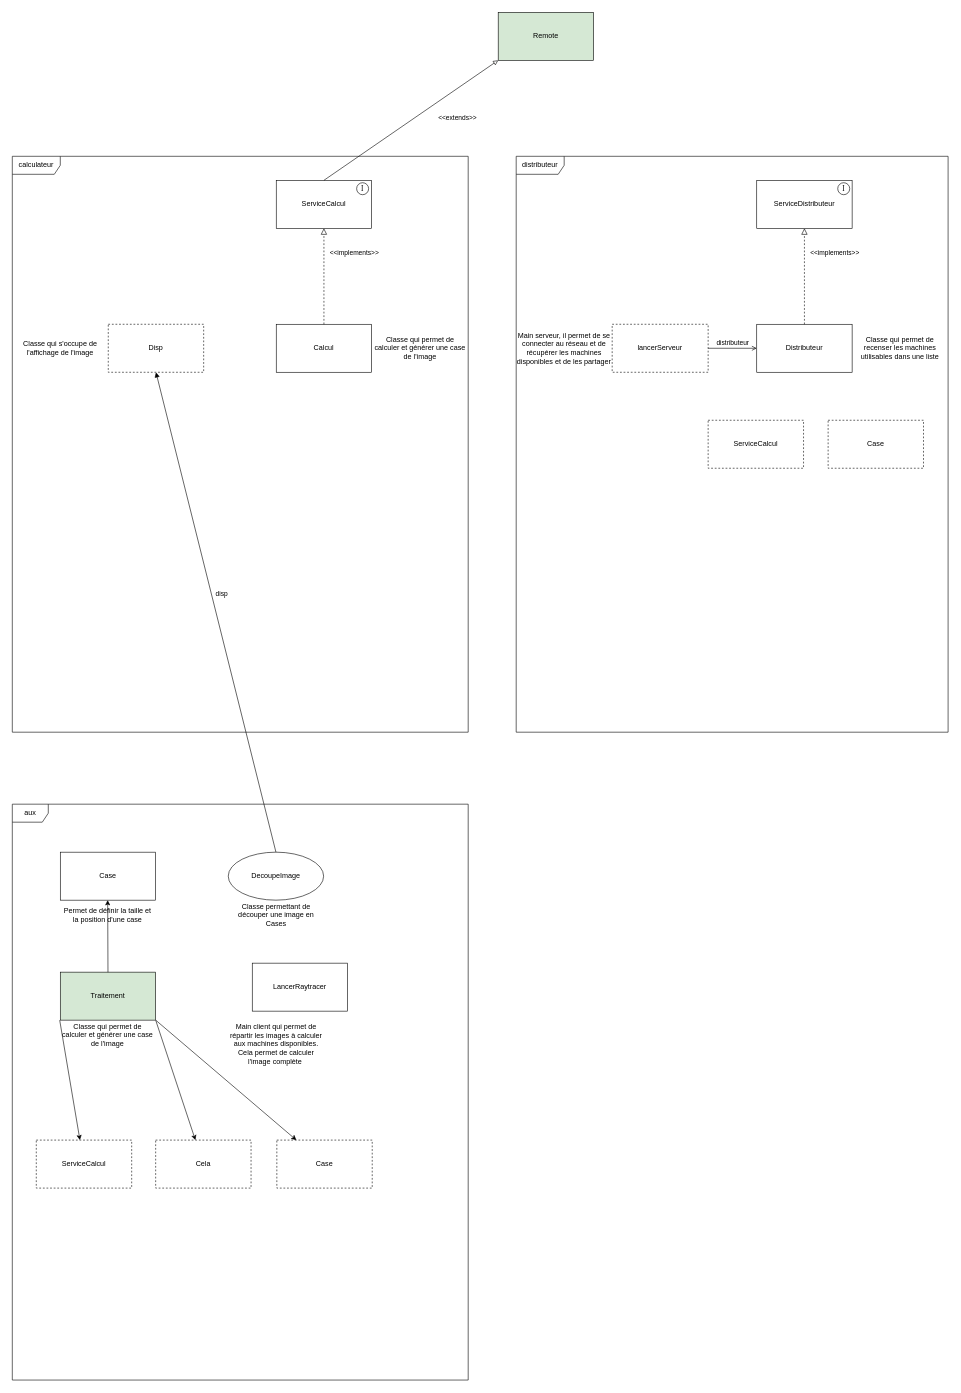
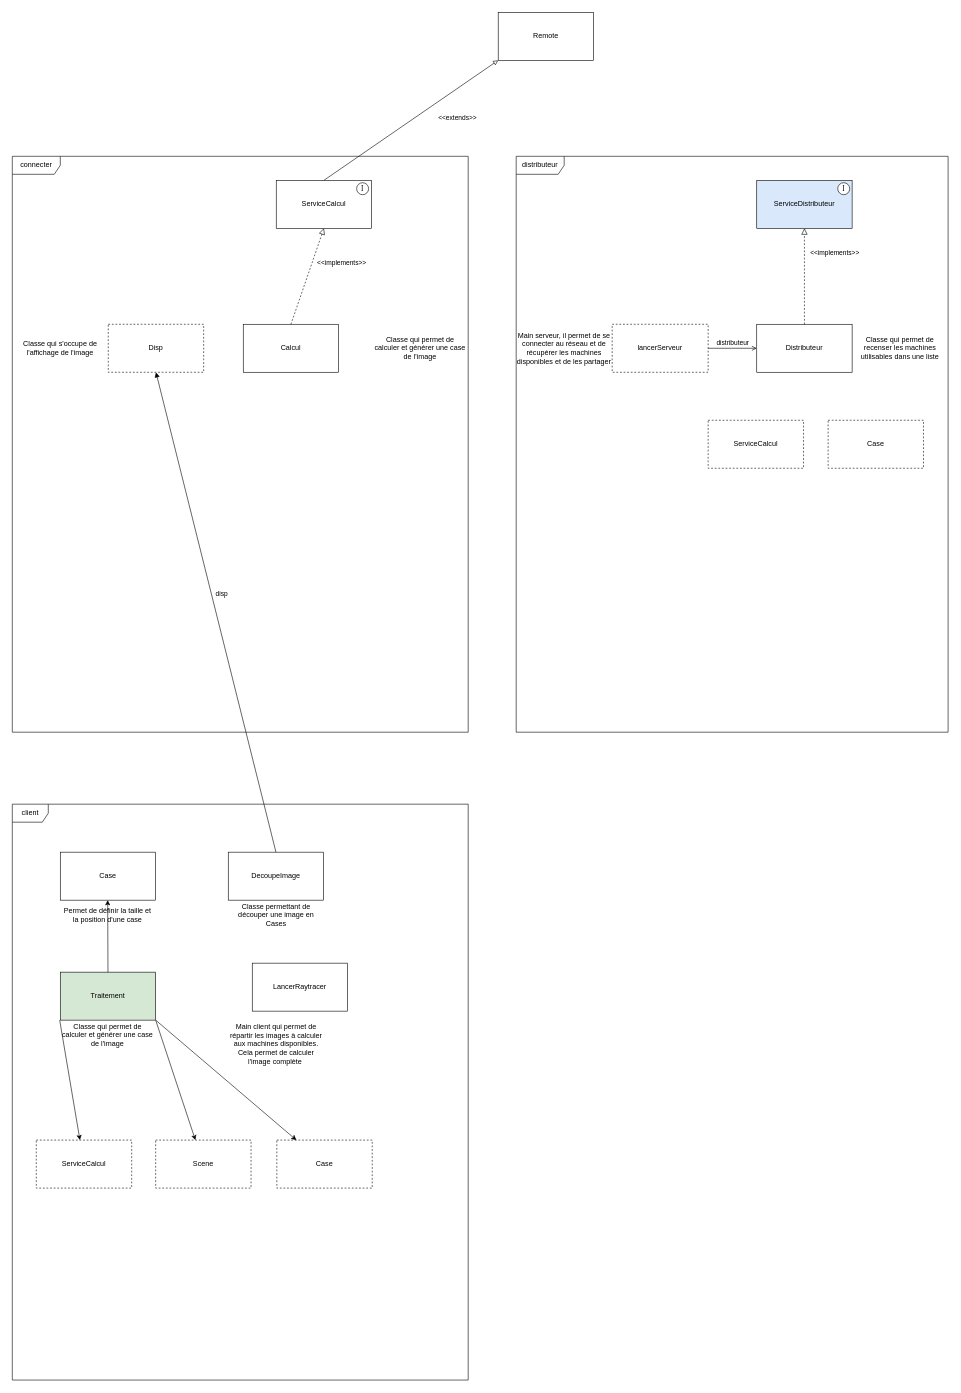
  <mxCell id="0" />
  <mxCell id="1" parent="0" />
  <mxCell id="2" value="distributeur" style="shape=umlFrame;whiteSpace=wrap;html=1;pointerEvents=0;width=80;height=30;" parent="1" vertex="1"><mxGeometry x="860" y="260" width="720" height="960" as="geometry" /></mxCell>
- <mxCell id="3" value="calculateur" style="shape=umlFrame;whiteSpace=wrap;html=1;pointerEvents=0;width=80;height=30;" parent="1" vertex="1"><mxGeometry x="20" y="260" width="760" height="960" as="geometry" /></mxCell>
+ <mxCell id="3" value="connecter" style="shape=umlFrame;whiteSpace=wrap;html=1;pointerEvents=0;width=80;height=30;" parent="1" vertex="1"><mxGeometry x="20" y="260" width="760" height="960" as="geometry" /></mxCell>
  <mxCell id="4" value="Distributeur" style="html=1;whiteSpace=wrap;" parent="1" vertex="1"><mxGeometry x="1261" y="540" width="159" height="80" as="geometry" /></mxCell>
  <mxCell id="5" value="lancerServeur" style="html=1;whiteSpace=wrap;dashed=1;" parent="1" vertex="1"><mxGeometry x="1020" y="540" width="160" height="80" as="geometry" /></mxCell>
- <mxCell id="6" value="ServiceDistributeur" style="html=1;whiteSpace=wrap;" parent="1" vertex="1"><mxGeometry x="1261" y="300" width="159" height="80" as="geometry" /></mxCell>
+ <mxCell id="6" value="ServiceDistributeur" style="html=1;whiteSpace=wrap;fillColor=#dae8fc;" parent="1" vertex="1"><mxGeometry x="1261" y="300" width="159" height="80" as="geometry" /></mxCell>
  <mxCell id="7" value="&amp;lt;&amp;lt;implements&amp;gt;&amp;gt;" style="html=1;verticalAlign=bottom;endArrow=block;dashed=1;endSize=8;curved=0;rounded=0;exitX=0.5;exitY=0;exitDx=0;exitDy=0;entryX=0.5;entryY=1;entryDx=0;entryDy=0;endFill=0;" parent="1" source="4" target="6" edge="1"><mxGeometry x="0.375" y="-50" relative="1" as="geometry"><mxPoint x="1240" y="470" as="sourcePoint" /><mxPoint x="1160" y="470" as="targetPoint" /><mxPoint as="offset" /></mxGeometry></mxCell>
  <mxCell id="8" value="distributeur" style="html=1;verticalAlign=bottom;endArrow=open;curved=0;rounded=0;exitX=1;exitY=0.5;exitDx=0;exitDy=0;entryX=0;entryY=0.5;entryDx=0;entryDy=0;endFill=0;" parent="1" source="5" target="4" edge="1"><mxGeometry width="80" relative="1" as="geometry"><mxPoint x="1160" y="470" as="sourcePoint" /><mxPoint x="1240" y="470" as="targetPoint" /></mxGeometry></mxCell>
  <mxCell id="9" value="&lt;font face=&quot;Verdana&quot;&gt;I&lt;/font&gt;" style="ellipse;whiteSpace=wrap;html=1;aspect=fixed;" parent="1" vertex="1"><mxGeometry x="1396" y="304" width="20" height="20" as="geometry" /></mxCell>
- <mxCell id="10" value="Remote" style="rounded=0;whiteSpace=wrap;html=1;fillColor=#d5e8d4;" parent="1" vertex="1"><mxGeometry x="830" y="20" width="159" height="80" as="geometry" /></mxCell>
+ <mxCell id="10" value="Remote" style="rounded=0;whiteSpace=wrap;html=1;" parent="1" vertex="1"><mxGeometry x="830" y="20" width="159" height="80" as="geometry" /></mxCell>
  <mxCell id="11" value="ServiceCalcul" style="html=1;whiteSpace=wrap;" parent="1" vertex="1"><mxGeometry x="460" y="300" width="159" height="80" as="geometry" /></mxCell>
  <mxCell id="12" value="&amp;lt;&amp;lt;extends&amp;gt;&amp;gt;" style="endArrow=block;html=1;rounded=0;entryX=0;entryY=1;entryDx=0;entryDy=0;exitX=0.5;exitY=0;exitDx=0;exitDy=0;endFill=0;" parent="1" source="11" target="10" edge="1"><mxGeometry x="0.375" y="-40" width="50" height="50" relative="1" as="geometry"><mxPoint x="1310" y="310" as="sourcePoint" /><mxPoint x="1310" y="150" as="targetPoint" /><mxPoint as="offset" /></mxGeometry></mxCell>
- <mxCell id="13" value="Calcul" style="html=1;whiteSpace=wrap;" parent="1" vertex="1"><mxGeometry x="460" y="540" width="159" height="80" as="geometry" /></mxCell>
+ <mxCell id="13" value="Calcul" style="html=1;whiteSpace=wrap;" parent="1" vertex="1"><mxGeometry x="405" y="540" width="159" height="80" as="geometry" /></mxCell>
  <mxCell id="14" value="&amp;lt;&amp;lt;implements&amp;gt;&amp;gt;" style="html=1;verticalAlign=bottom;endArrow=block;dashed=1;endSize=8;curved=0;rounded=0;exitX=0.5;exitY=0;exitDx=0;exitDy=0;entryX=0.5;entryY=1;entryDx=0;entryDy=0;endFill=0;" parent="1" source="13" target="11" edge="1"><mxGeometry x="0.375" y="-50" relative="1" as="geometry"><mxPoint x="700" y="530" as="sourcePoint" /><mxPoint x="700" y="370" as="targetPoint" /><mxPoint as="offset" /></mxGeometry></mxCell>
  <mxCell id="15" value="ServiceCalcul" style="html=1;whiteSpace=wrap;dashed=1;" parent="1" vertex="1"><mxGeometry x="1180" y="700" width="159" height="80" as="geometry" /></mxCell>
- <mxCell id="16" value="aux" style="shape=umlFrame;whiteSpace=wrap;html=1;pointerEvents=0;" parent="1" vertex="1"><mxGeometry x="20" y="1340" width="760" height="960" as="geometry" /></mxCell>
+ <mxCell id="16" value="client" style="shape=umlFrame;whiteSpace=wrap;html=1;pointerEvents=0;" parent="1" vertex="1"><mxGeometry x="20" y="1340" width="760" height="960" as="geometry" /></mxCell>
  <mxCell id="17" value="Case" style="html=1;whiteSpace=wrap;" parent="1" vertex="1"><mxGeometry x="100" y="1420" width="159" height="80" as="geometry" /></mxCell>
- <mxCell id="18" value="DecoupeImage" style="ellipse;html=1;whiteSpace=wrap;" parent="1" vertex="1"><mxGeometry x="380" y="1420" width="159" height="80" as="geometry" /></mxCell>
+ <mxCell id="18" value="DecoupeImage" style="html=1;whiteSpace=wrap;" parent="1" vertex="1"><mxGeometry x="380" y="1420" width="159" height="80" as="geometry" /></mxCell>
  <mxCell id="19" value="Disp" style="html=1;whiteSpace=wrap;dashed=1;" parent="1" vertex="1"><mxGeometry x="180" y="540" width="159" height="80" as="geometry" /></mxCell>
  <mxCell id="20" value="disp" style="html=1;verticalAlign=bottom;endArrow=block;curved=0;rounded=0;entryX=0.5;entryY=1;entryDx=0;entryDy=0;endFill=1;exitX=0.5;exitY=0;exitDx=0;exitDy=0;" parent="1" source="18" target="19" edge="1"><mxGeometry x="0.045" y="-14" width="80" relative="1" as="geometry"><mxPoint x="470" y="1430" as="sourcePoint" /><mxPoint x="590" y="630" as="targetPoint" /><mxPoint as="offset" /></mxGeometry></mxCell>
  <mxCell id="21" value="&lt;font face=&quot;Verdana&quot;&gt;I&lt;/font&gt;" style="ellipse;whiteSpace=wrap;html=1;aspect=fixed;" parent="1" vertex="1"><mxGeometry x="594" y="304" width="20" height="20" as="geometry" /></mxCell>
  <mxCell id="22" value="LancerRaytracer" style="html=1;whiteSpace=wrap;" vertex="1" parent="1"><mxGeometry x="420" y="1605" width="159" height="80" as="geometry" /></mxCell>
  <mxCell id="23" value="Case" style="html=1;whiteSpace=wrap;dashed=1;" vertex="1" parent="1"><mxGeometry x="1380" y="700" width="159" height="80" as="geometry" /></mxCell>
  <mxCell id="24" value="Permet de définir la taille et la position d'une case" style="text;html=1;align=center;verticalAlign=middle;whiteSpace=wrap;rounded=0;" vertex="1" parent="1"><mxGeometry x="99" y="1500" width="160" height="50" as="geometry" /></mxCell>
  <mxCell id="25" value="Classe permettant de découper une image en Cases&lt;span style=&quot;color: rgba(0, 0, 0, 0); font-family: monospace; font-size: 0px; text-align: start; text-wrap: nowrap;&quot;&gt;%3CmxGraphModel%3E%3Croot%3E%3CmxCell%20id%3D%220%22%2F%3E%3CmxCell%20id%3D%221%22%20parent%3D%220%22%2F%3E%3CmxCell%20id%3D%222%22%20value%3D%22Permet%20de%20d%C3%A9finir%20la%20taille%20et%20la%20position%20d'une%20case%22%20style%3D%22text%3Bhtml%3D1%3Balign%3Dcenter%3BverticalAlign%3Dmiddle%3BwhiteSpace%3Dwrap%3Brounded%3D0%3B%22%20vertex%3D%221%22%20parent%3D%221%22%3E%3CmxGeometry%20x%3D%22119%22%20y%3D%221280%22%20width%3D%22160%22%20height%3D%2250%22%20as%3D%22geometry%22%2F%3E%3C%2FmxCell%3E%3C%2Froot%3E%3C%2FmxGraphModel%3E&lt;/span&gt;" style="text;html=1;align=center;verticalAlign=middle;whiteSpace=wrap;rounded=0;" vertex="1" parent="1"><mxGeometry x="380" y="1500" width="160" height="50" as="geometry" /></mxCell>
  <mxCell id="26" value="Main client qui permet de répartir les images à calculer aux machines disponibles. Cela permet de calculer l'image complète&amp;nbsp;" style="text;html=1;align=center;verticalAlign=middle;whiteSpace=wrap;rounded=0;" vertex="1" parent="1"><mxGeometry x="380" y="1700" width="160" height="80" as="geometry" /></mxCell>
  <mxCell id="27" value="Classe qui permet de calculer et générer une case de l'image&lt;span style=&quot;color: rgba(0, 0, 0, 0); font-family: monospace; font-size: 0px; text-align: start; text-wrap: nowrap;&quot;&gt;%3CmxGraphModel%3E%3Croot%3E%3CmxCell%20id%3D%220%22%2F%3E%3CmxCell%20id%3D%221%22%20parent%3D%220%22%2F%3E%3CmxCell%20id%3D%222%22%20value%3D%22Permet%20de%20d%C3%A9finir%20la%20taille%20et%20la%20position%20d'une%20case%22%20style%3D%22text%3Bhtml%3D1%3Balign%3Dcenter%3BverticalAlign%3Dmiddle%3BwhiteSpace%3Dwrap%3Brounded%3D0%3B%22%20vertex%3D%221%22%20parent%3D%221%22%3E%3CmxGeometry%20x%3D%22119%22%20y%3D%221280%22%20width%3D%22160%22%20height%3D%2250%22%20as%3D%22geometry%22%2F%3E%3C%2FmxCell%3E%3C%2Froot%3E%3C%2FmxGraphModel%3E&lt;/span&gt;" style="text;html=1;align=center;verticalAlign=middle;whiteSpace=wrap;rounded=0;" vertex="1" parent="1"><mxGeometry x="620" y="540" width="160" height="80" as="geometry" /></mxCell>
  <mxCell id="28" value="Classe qui s'occupe de l'affichage de l'image&lt;span style=&quot;color: rgba(0, 0, 0, 0); font-family: monospace; font-size: 0px; text-align: start; text-wrap: nowrap;&quot;&gt;%3CmxGraphModel%3E%3Croot%3E%3CmxCell%20id%3D%220%22%2F%3E%3CmxCell%20id%3D%221%22%20parent%3D%220%22%2F%3E%3CmxCell%20id%3D%222%22%20value%3D%22Permet%20de%20d%C3%A9finir%20la%20taille%20et%20la%20position%20d'une%20case%22%20style%3D%22text%3Bhtml%3D1%3Balign%3Dcenter%3BverticalAlign%3Dmiddle%3BwhiteSpace%3Dwrap%3Brounded%3D0%3B%22%20vertex%3D%221%22%20parent%3D%221%22%3E%3CmxGeometry%20x%3D%22119%22%20y%3D%221280%22%20width%3D%22160%22%20height%3D%2250%22%20as%3D%22geometry%22%2F%3E%3C%2FmxCell%3E%3C%2Froot%3E%3C%2FmxGraphModel%3E&lt;/span&gt;" style="text;html=1;align=center;verticalAlign=middle;whiteSpace=wrap;rounded=0;" vertex="1" parent="1"><mxGeometry x="20" y="540" width="160" height="80" as="geometry" /></mxCell>
  <mxCell id="29" value="Main serveur, il permet de se connecter au réseau et de récupérer les machines disponibles et de les partager" style="text;html=1;align=center;verticalAlign=middle;whiteSpace=wrap;rounded=0;" vertex="1" parent="1"><mxGeometry x="860" y="540" width="160" height="80" as="geometry" /></mxCell>
  <mxCell id="30" value="Classe qui permet de recenser les machines utilisables dans une liste&lt;span style=&quot;color: rgba(0, 0, 0, 0); font-family: monospace; font-size: 0px; text-align: start; text-wrap: nowrap;&quot;&gt;%3CmxGraphModel%3E%3Croot%3E%3CmxCell%20id%3D%220%22%2F%3E%3CmxCell%20id%3D%221%22%20parent%3D%220%22%2F%3E%3CmxCell%20id%3D%222%22%20value%3D%22Permet%20de%20d%C3%A9finir%20la%20taille%20et%20la%20position%20d'une%20case%22%20style%3D%22text%3Bhtml%3D1%3Balign%3Dcenter%3BverticalAlign%3Dmiddle%3BwhiteSpace%3Dwrap%3Brounded%3D0%3B%22%20vertex%3D%221%22%20parent%3D%221%22%3E%3CmxGeometry%20x%3D%22119%22%20y%3D%221280%22%20width%3D%22160%22%20height%3D%2250%22%20as%3D%22geometry%22%2F%3E%3C%2FmxCell%3E%3C%2Froot%3E%3C%2FmxGraphModel%3E&lt;/span&gt;" style="text;html=1;align=center;verticalAlign=middle;whiteSpace=wrap;rounded=0;" vertex="1" parent="1"><mxGeometry x="1420" y="540" width="160" height="80" as="geometry" /></mxCell>
  <mxCell id="31" value="Traitement" style="html=1;whiteSpace=wrap;fillColor=#d5e8d4;" vertex="1" parent="1"><mxGeometry x="100" y="1620" width="159" height="80" as="geometry" /></mxCell>
  <mxCell id="32" value="Classe qui permet de calculer et générer une case de l'image&lt;span style=&quot;text-wrap: nowrap; color: rgba(0, 0, 0, 0); font-family: monospace; font-size: 0px; text-align: start;&quot;&gt;%3CmxGraphModel%3E%3Croot%3E%3CmxCell%20id%3D%220%22%2F%3E%3CmxCell%20id%3D%221%22%20parent%3D%220%22%2F%3E%3CmxCell%20id%3D%222%22%20value%3D%22Permet%20de%20d%C3%A9finir%20la%20taille%20et%20la%20position%20d'une%20case%22%20style%3D%22text%3Bhtml%3D1%3Balign%3Dcenter%3BverticalAlign%3Dmiddle%3BwhiteSpace%3Dwrap%3Brounded%3D0%3B%22%20vertex%3D%221%22%20parent%3D%221%22%3E%3CmxGeometry%20x%3D%22119%22%20y%3D%221280%22%20width%3D%22160%22%20height%3D%2250%22%20as%3D%22geometry%22%2F%3E%3C%2FmxCell%3E%3C%2Froot%3E%3C%2FmxGraphModel%3E&lt;/span&gt;" style="text;html=1;align=center;verticalAlign=middle;whiteSpace=wrap;rounded=0;" vertex="1" parent="1"><mxGeometry x="99" y="1700" width="160" height="50" as="geometry" /></mxCell>
- <mxCell id="33" value="Cela" style="html=1;whiteSpace=wrap;dashed=1;" vertex="1" parent="1"><mxGeometry x="259" y="1900" width="159" height="80" as="geometry" /></mxCell>
+ <mxCell id="33" value="Scene" style="html=1;whiteSpace=wrap;dashed=1;" vertex="1" parent="1"><mxGeometry x="259" y="1900" width="159" height="80" as="geometry" /></mxCell>
  <mxCell id="34" value="ServiceCalcul" style="html=1;whiteSpace=wrap;dashed=1;" vertex="1" parent="1"><mxGeometry x="60" y="1900" width="159" height="80" as="geometry" /></mxCell>
  <mxCell id="35" value="" style="endArrow=classic;html=1;rounded=0;exitX=1;exitY=0;exitDx=0;exitDy=0;" edge="1" parent="1" source="32" target="33"><mxGeometry width="50" height="50" relative="1" as="geometry"><mxPoint x="330" y="1640" as="sourcePoint" /><mxPoint x="380" y="1590" as="targetPoint" /></mxGeometry></mxCell>
  <mxCell id="36" value="" style="endArrow=classic;html=1;rounded=0;exitX=0;exitY=0;exitDx=0;exitDy=0;" edge="1" parent="1" source="32" target="34"><mxGeometry width="50" height="50" relative="1" as="geometry"><mxPoint x="269" y="1710" as="sourcePoint" /><mxPoint x="349" y="1910" as="targetPoint" /></mxGeometry></mxCell>
  <mxCell id="37" value="" style="endArrow=classic;html=1;rounded=0;exitX=0.5;exitY=0;exitDx=0;exitDy=0;entryX=0.5;entryY=0;entryDx=0;entryDy=0;" edge="1" parent="1" source="31" target="24"><mxGeometry width="50" height="50" relative="1" as="geometry"><mxPoint x="109" y="1710" as="sourcePoint" /><mxPoint x="150" y="1910" as="targetPoint" /></mxGeometry></mxCell>
  <mxCell id="38" value="Case" style="html=1;whiteSpace=wrap;dashed=1;" vertex="1" parent="1"><mxGeometry x="461" y="1900" width="159" height="80" as="geometry" /></mxCell>
  <mxCell id="39" value="" style="endArrow=classic;html=1;rounded=0;exitX=1;exitY=1;exitDx=0;exitDy=0;" edge="1" parent="1" source="31" target="38"><mxGeometry width="50" height="50" relative="1" as="geometry"><mxPoint x="269" y="1710" as="sourcePoint" /><mxPoint x="349" y="1910" as="targetPoint" /></mxGeometry></mxCell>
